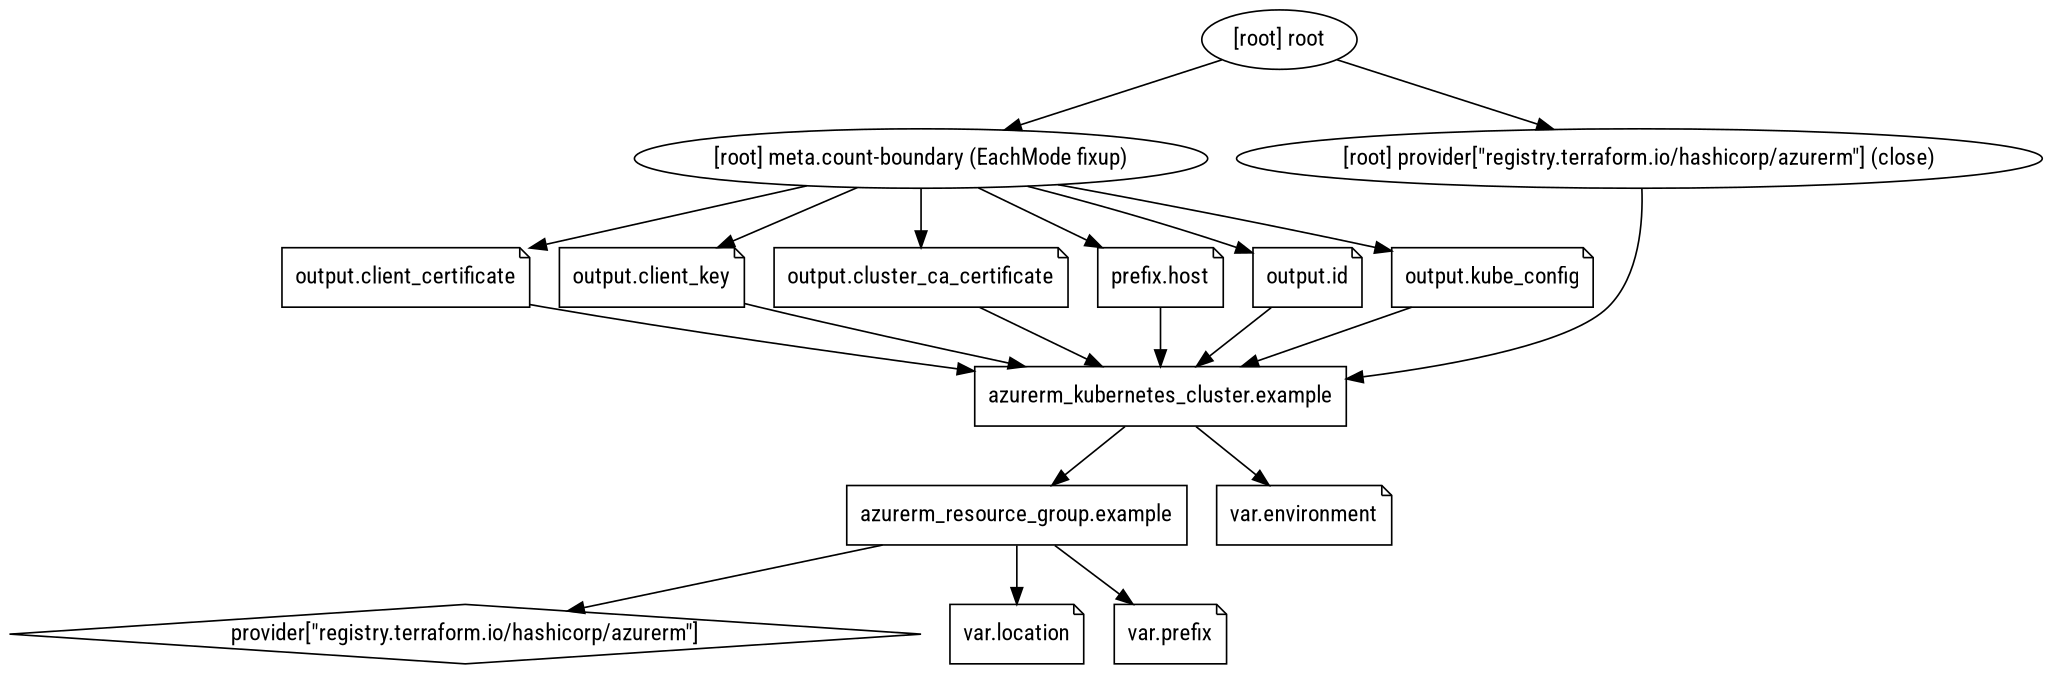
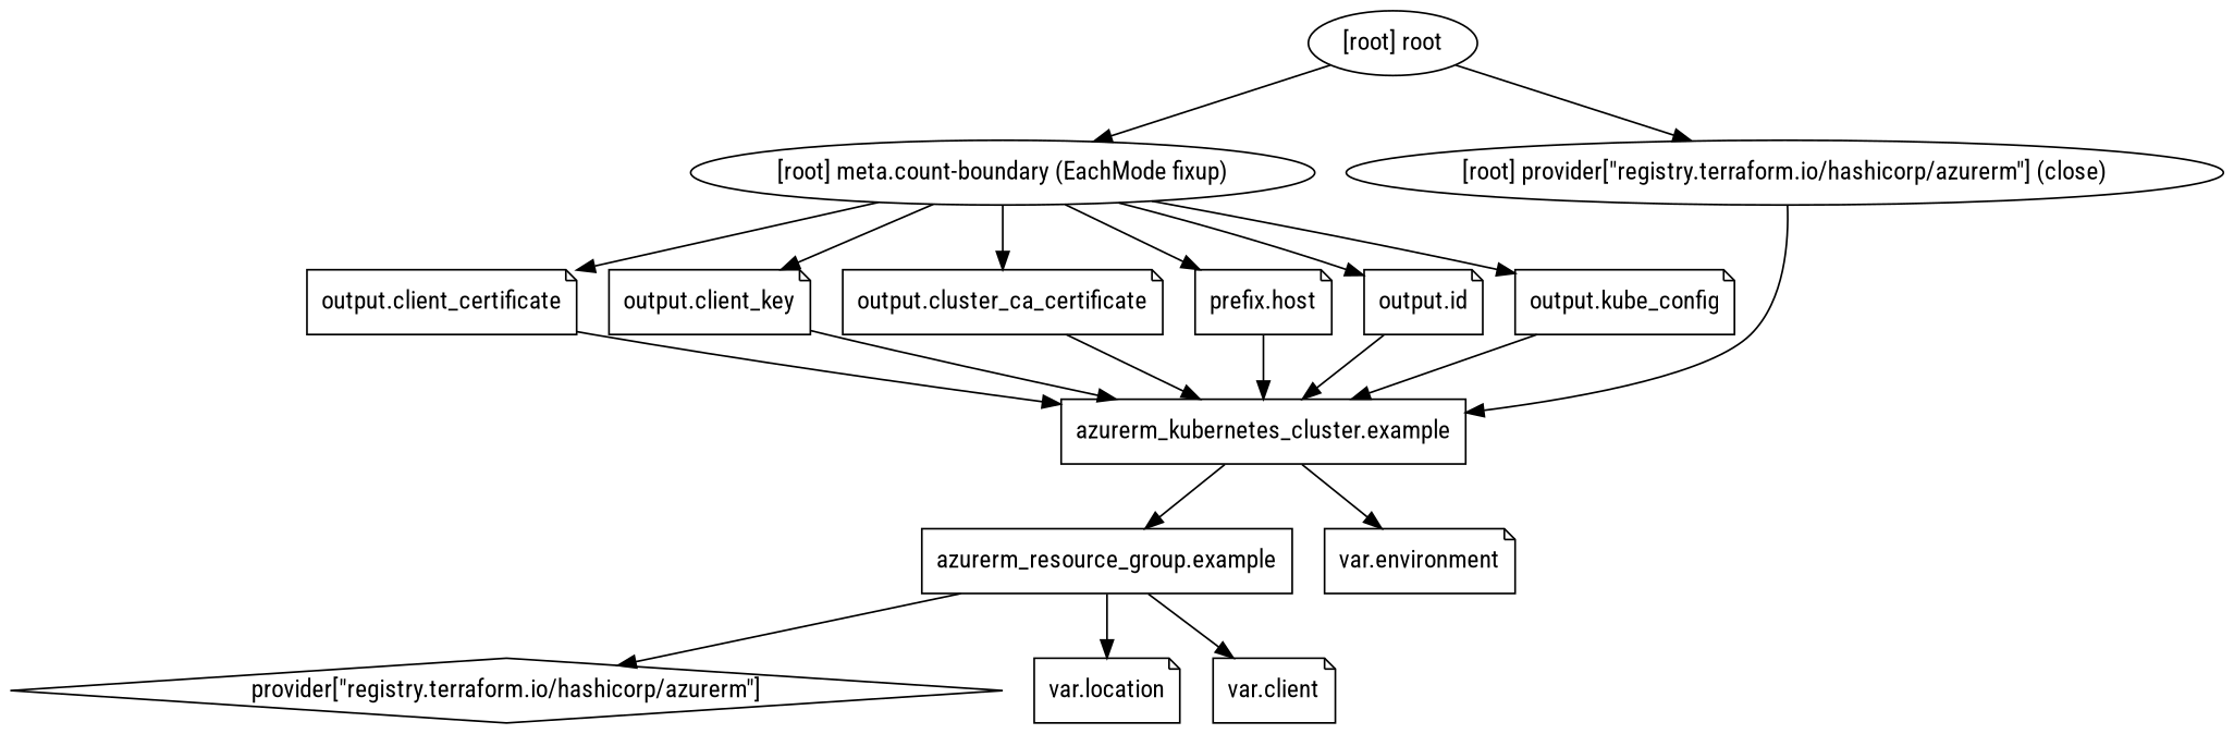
  digraph {
    compound=true
    fontname="Roboto Condensed"
    newrank=true
    node [fontname="Roboto Condensed" shape=note]
    edge [fontname="Roboto Condensed"]
    n1 [label="azurerm_kubernetes_cluster.example" shape=box]
    n2 [label="azurerm_resource_group.example" shape=box]
    n3 [label="provider[\"registry.terraform.io/hashicorp/azurerm\"]" shape=diamond]
    n4 [label="var.location"]
-   n5 [label="var.prefix"]
+   n5 [label="var.client"]
    n6 [label="output.client_certificate"]
    n7 [label="output.client_key"]
    n8 [label="output.cluster_ca_certificate"]
    n9 [label="prefix.host"]
    n10 [label="output.id"]
    n11 [label="output.kube_config"]
    n12 [label="var.environment"]
    "[root] meta.count-boundary (EachMode fixup)" [shape=""]
    "[root] provider[\"registry.terraform.io/hashicorp/azurerm\"] (close)" [shape=""]
    "[root] root" [shape=""]
    subgraph sub_1 {
      n1
      n2
      n3
      n4
      n5
      n6
      n7
      n8
      n9
      n10
      n11
      n12
      "[root] meta.count-boundary (EachMode fixup)"
      "[root] provider[\"registry.terraform.io/hashicorp/azurerm\"] (close)"
      "[root] root"
    }
    n1 -> n2
    n1 -> n12
    n2 -> n3
    n2 -> n4
    n2 -> n5
    n6 -> n1
    n7 -> n1
    n8 -> n1
    n9 -> n1
    n10 -> n1
    n11 -> n1
    "[root] meta.count-boundary (EachMode fixup)" -> n6
    "[root] meta.count-boundary (EachMode fixup)" -> n7
    "[root] meta.count-boundary (EachMode fixup)" -> n8
    "[root] meta.count-boundary (EachMode fixup)" -> n9
    "[root] meta.count-boundary (EachMode fixup)" -> n10
    "[root] meta.count-boundary (EachMode fixup)" -> n11
    "[root] provider[\"registry.terraform.io/hashicorp/azurerm\"] (close)" -> n1
    "[root] root" -> "[root] meta.count-boundary (EachMode fixup)"
    "[root] root" -> "[root] provider[\"registry.terraform.io/hashicorp/azurerm\"] (close)"
  }
